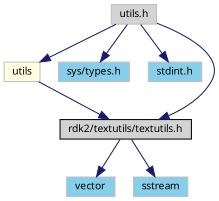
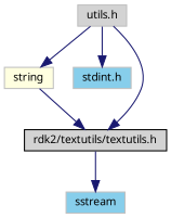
  digraph {
    node [color=grey75 fillcolor=skyblue fontname="FreeSans.ttf" fontsize=10 shape=record style=filled]
    edge [color=midnightblue fontname="FreeSans.ttf" fontsize=10 labelfontname="FreeSans.ttf" labelfontsize=10 style=solid]
    n1 [fillcolor=lightgrey fontcolor=black height=0.2 label="utils.h" width=0.4]
-   n2 [fillcolor=lightyellow height=0.2 label=utils width=0.4]
-   n3 [height=0.2 label="sys/types.h" width=0.4]
+   n2 [fillcolor=lightyellow height=0.2 label=string width=0.4]
    n4 [height=0.2 label="stdint.h" width=0.4]
    n5 [color=black fillcolor=lightgrey height=0.2 label="rdk2/textutils/textutils.h" width=0.4]
-   n6 [height=0.2 label=vector width=0.4]
    n7 [height=0.2 label=sstream width=0.4]
    n1 -> n2
-   n1 -> n3
    n1 -> n4
    n1 -> n5
    n2 -> n5
-   n5 -> n6
    n5 -> n7
  }
